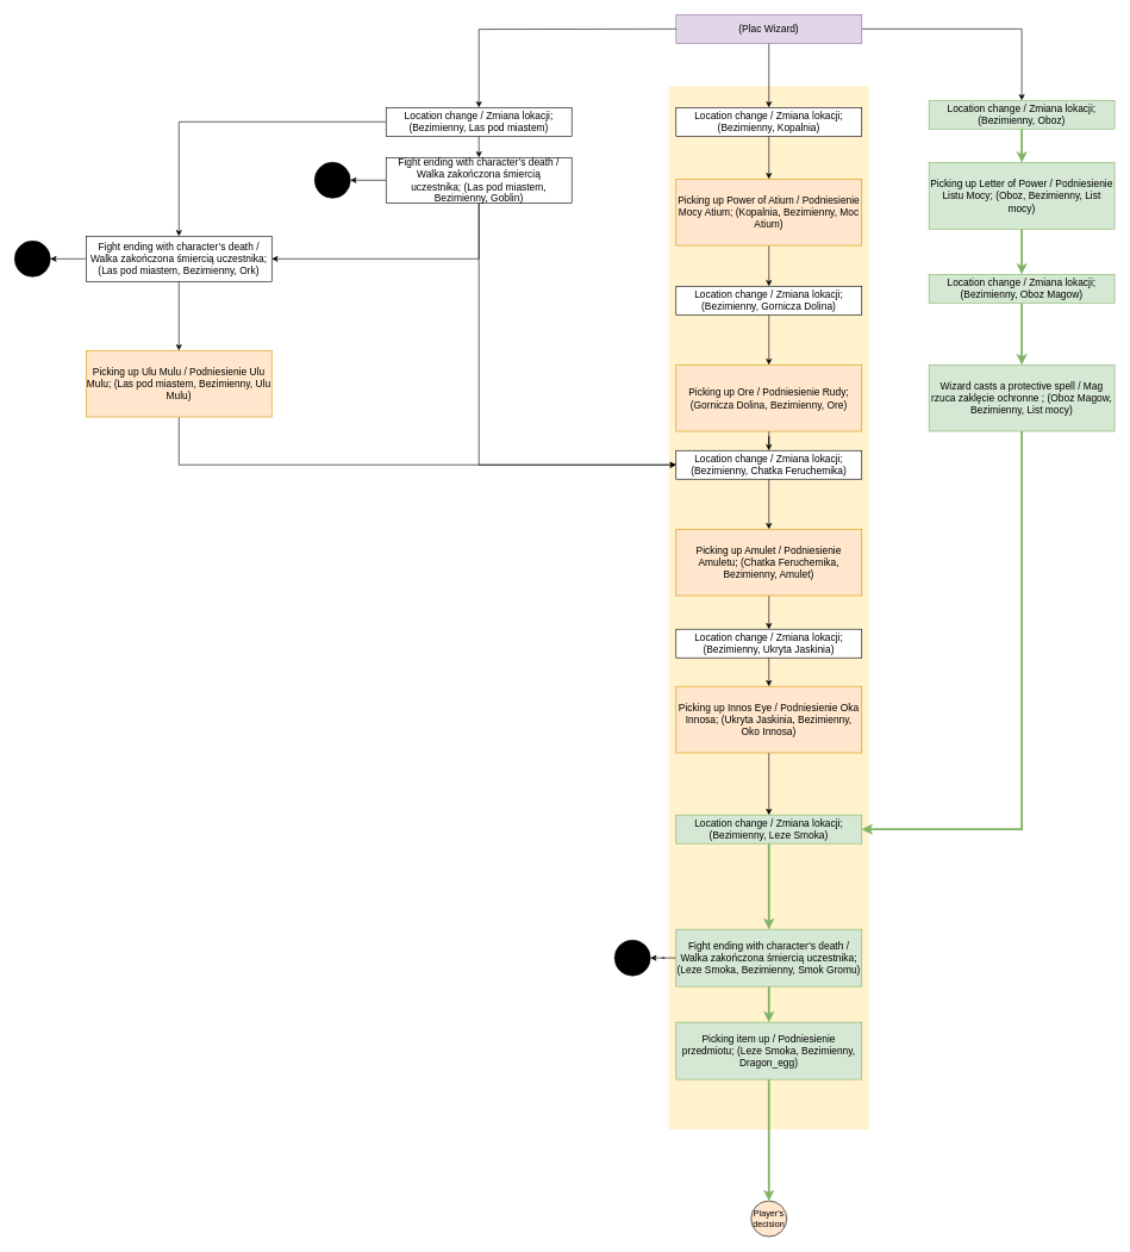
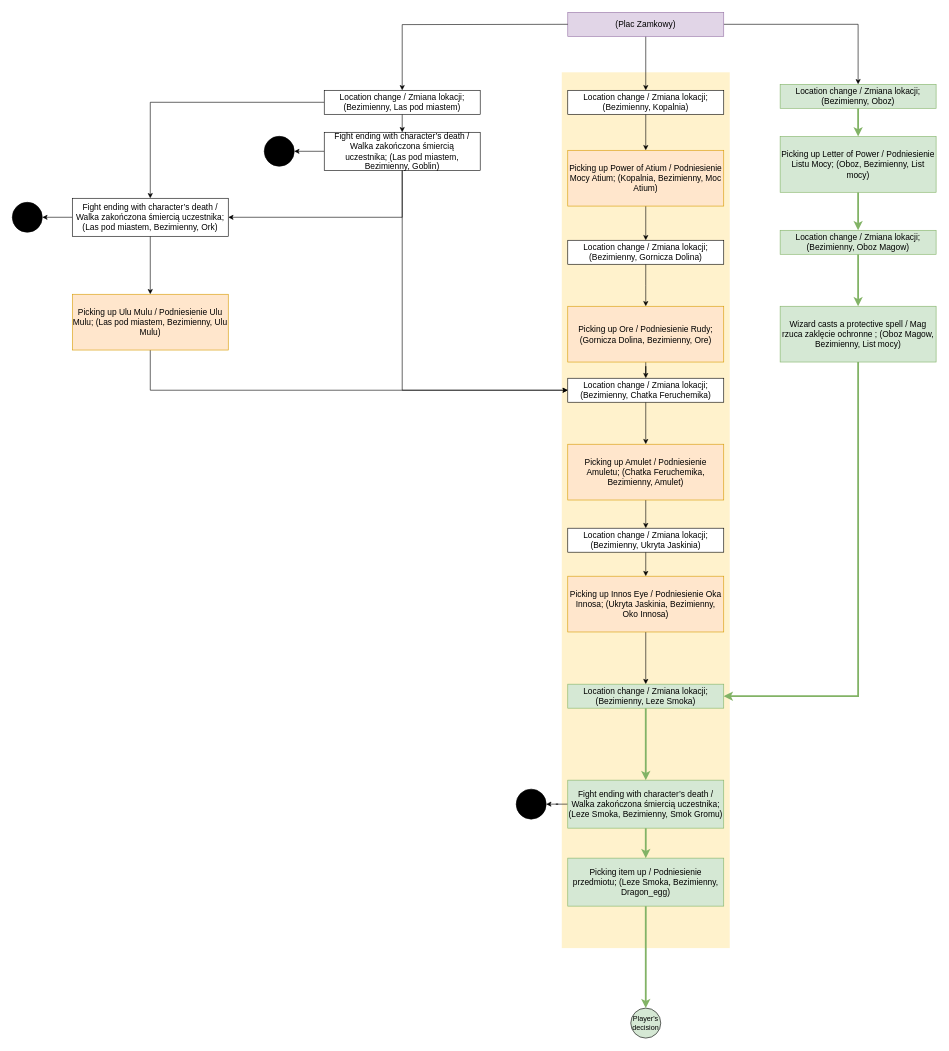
  <mxCell id="0" />
  <mxCell id="1" parent="0" />
  <mxCell id="2" value="" style="rounded=0;whiteSpace=wrap;html=1;fillColor=#fff2cc;fontFamily=Helvetica;fontSize=14;strokeColor=none;container=0;" parent="1" vertex="1"><mxGeometry x="936" y="120" width="280" height="1460" as="geometry" /></mxCell>
  <mxCell id="3" value="" style="edgeStyle=orthogonalEdgeStyle;rounded=0;orthogonalLoop=1;jettySize=auto;html=1;" parent="1" source="5" target="7" edge="1"><mxGeometry relative="1" as="geometry" /></mxCell>
  <mxCell id="4" style="edgeStyle=orthogonalEdgeStyle;rounded=0;orthogonalLoop=1;jettySize=auto;html=1;entryX=0.5;entryY=0;entryDx=0;entryDy=0;" parent="1" source="5" target="34" edge="1"><mxGeometry relative="1" as="geometry" /></mxCell>
- <mxCell id="5" value="&lt;font&gt;(Plac Wizard)&lt;/font&gt;" style="rounded=0;whiteSpace=wrap;html=1;strokeColor=#9673a6;fillColor=#e1d5e7;container=0;fontSize=14;" parent="1" vertex="1"><mxGeometry x="946" y="20" width="260" height="40" as="geometry" /></mxCell>
+ <mxCell id="5" value="&lt;font&gt;(Plac Zamkowy)&lt;/font&gt;" style="rounded=0;whiteSpace=wrap;html=1;strokeColor=#9673a6;fillColor=#e1d5e7;container=0;fontSize=14;" parent="1" vertex="1"><mxGeometry x="946" y="20" width="260" height="40" as="geometry" /></mxCell>
  <mxCell id="6" value="" style="edgeStyle=orthogonalEdgeStyle;rounded=0;orthogonalLoop=1;jettySize=auto;html=1;entryX=0.5;entryY=0;entryDx=0;entryDy=0;" parent="1" source="7" target="13" edge="1"><mxGeometry relative="1" as="geometry"><mxPoint x="1076" y="250" as="targetPoint" /></mxGeometry></mxCell>
  <mxCell id="7" value="&lt;span id=&quot;docs-internal-guid-4cfbbf0f-7fff-1ddc-6e00-4f36d3d0db7e&quot;&gt;&lt;span style=&quot;background-color: transparent ; vertical-align: baseline&quot;&gt;&lt;font&gt;&lt;font face=&quot;arial&quot;&gt;&lt;span&gt;Location change / Zmiana lokacji; (Bezimienny, Kopalnia)&lt;/span&gt;&lt;/font&gt;&lt;/font&gt;&lt;/span&gt;&lt;/span&gt;" style="rounded=0;whiteSpace=wrap;html=1;align=center;container=0;fontSize=14;" parent="1" vertex="1"><mxGeometry x="946" y="150" width="260" height="40" as="geometry" /></mxCell>
  <mxCell id="8" value="" style="edgeStyle=orthogonalEdgeStyle;rounded=0;orthogonalLoop=1;jettySize=auto;html=1;entryX=0.5;entryY=0;entryDx=0;entryDy=0;" parent="1" source="9" target="18" edge="1"><mxGeometry relative="1" as="geometry"><mxPoint x="1076" y="740" as="targetPoint" /></mxGeometry></mxCell>
  <mxCell id="9" value="&lt;span id=&quot;docs-internal-guid-4cfbbf0f-7fff-1ddc-6e00-4f36d3d0db7e&quot;&gt;&lt;span style=&quot;background-color: transparent ; vertical-align: baseline&quot;&gt;&lt;font&gt;&lt;font face=&quot;arial&quot;&gt;&lt;span&gt;Location change / Zmiana lokacji;&lt;/span&gt;&lt;/font&gt;&lt;span style=&quot;font-family: arial;&quot;&gt;(Bezimienny, Chatka Feruchemika)&lt;/span&gt;&lt;br&gt;&lt;/font&gt;&lt;/span&gt;&lt;/span&gt;" style="rounded=0;whiteSpace=wrap;html=1;align=center;container=0;fontSize=14;" parent="1" vertex="1"><mxGeometry x="946" y="630" width="260" height="40" as="geometry" /></mxCell>
- <mxCell id="10" value="Player's decision" style="ellipse;whiteSpace=wrap;html=1;aspect=fixed;fontSize=12;align=center;fillColor=#ffe6cc;fontColor=#000000;" parent="1" vertex="1"><mxGeometry x="1051" y="1680" width="50" height="50" as="geometry" /></mxCell>
+ <mxCell id="10" value="Player's decision" style="ellipse;whiteSpace=wrap;html=1;aspect=fixed;fontSize=12;align=center;fillColor=#d5e8d4;fontColor=#000000;" parent="1" vertex="1"><mxGeometry x="1051" y="1680" width="50" height="50" as="geometry" /></mxCell>
  <mxCell id="11" value="" style="edgeStyle=orthogonalEdgeStyle;rounded=0;orthogonalLoop=1;jettySize=auto;html=1;exitX=0.5;exitY=1;exitDx=0;exitDy=0;" parent="1" source="14" edge="1"><mxGeometry relative="1" as="geometry"><mxPoint x="1076" y="450" as="sourcePoint" /><mxPoint x="1076" y="510" as="targetPoint" /></mxGeometry></mxCell>
  <mxCell id="12" style="edgeStyle=orthogonalEdgeStyle;rounded=0;orthogonalLoop=1;jettySize=auto;html=1;entryX=0.5;entryY=0;entryDx=0;entryDy=0;" parent="1" source="13" target="14" edge="1"><mxGeometry relative="1" as="geometry"><mxPoint x="1076" y="390" as="targetPoint" /></mxGeometry></mxCell>
  <mxCell id="13" value="&lt;span style=&quot;font-size: 14px;&quot;&gt;Picking up Power of Atium / Podniesienie Mocy Atium; (Kopalnia, Bezimienny, Moc Atium)&lt;/span&gt;" style="rounded=0;whiteSpace=wrap;html=1;align=center;fillColor=#ffe6cc;strokeColor=#d79b00;" parent="1" vertex="1"><mxGeometry x="946" y="250" width="260" height="93" as="geometry" /></mxCell>
  <mxCell id="14" value="Location change / Zmiana lokacji; (Bezimienny, Gornicza Dolina)" style="rounded=0;whiteSpace=wrap;html=1;align=center;container=0;fontSize=14;" parent="1" vertex="1"><mxGeometry x="946" y="400" width="260" height="40" as="geometry" /></mxCell>
  <mxCell id="15" style="edgeStyle=orthogonalEdgeStyle;rounded=0;orthogonalLoop=1;jettySize=auto;html=1;entryX=0.5;entryY=0;entryDx=0;entryDy=0;" parent="1" source="16" target="9" edge="1"><mxGeometry relative="1" as="geometry" /></mxCell>
  <mxCell id="16" value="&lt;span style=&quot;font-size: 14px;&quot;&gt;Picking up Ore / Podniesienie Rudy; (Gornicza Dolina, Bezimienny, Ore)&lt;/span&gt;" style="rounded=0;whiteSpace=wrap;html=1;align=center;fillColor=#ffe6cc;strokeColor=#d79b00;" parent="1" vertex="1"><mxGeometry x="946" y="510" width="260" height="93" as="geometry" /></mxCell>
  <mxCell id="17" style="edgeStyle=orthogonalEdgeStyle;rounded=0;orthogonalLoop=1;jettySize=auto;html=1;entryX=0.5;entryY=0;entryDx=0;entryDy=0;" parent="1" source="18" target="20" edge="1"><mxGeometry relative="1" as="geometry"><mxPoint x="1076" y="870" as="targetPoint" /></mxGeometry></mxCell>
  <mxCell id="18" value="&lt;span style=&quot;font-size: 14px;&quot;&gt;Picking up Amulet / Podniesienie Amuletu; (Chatka Feruchemika, Bezimienny, Amulet)&lt;/span&gt;" style="rounded=0;whiteSpace=wrap;html=1;align=center;fillColor=#ffe6cc;strokeColor=#d79b00;" parent="1" vertex="1"><mxGeometry x="946" y="740" width="260" height="93" as="geometry" /></mxCell>
  <mxCell id="19" style="edgeStyle=orthogonalEdgeStyle;rounded=0;orthogonalLoop=1;jettySize=auto;html=1;" parent="1" source="20" target="22" edge="1"><mxGeometry relative="1" as="geometry" /></mxCell>
  <mxCell id="20" value="&lt;span id=&quot;docs-internal-guid-4cfbbf0f-7fff-1ddc-6e00-4f36d3d0db7e&quot;&gt;&lt;span style=&quot;background-color: transparent ; vertical-align: baseline&quot;&gt;&lt;font&gt;Location change / Zmiana lokacji; (Bezimienny, Ukryta Jaskinia)&lt;/font&gt;&lt;/span&gt;&lt;/span&gt;" style="rounded=0;whiteSpace=wrap;html=1;align=center;container=0;fontSize=14;" parent="1" vertex="1"><mxGeometry x="946" y="880" width="260" height="40" as="geometry" /></mxCell>
  <mxCell id="21" style="edgeStyle=orthogonalEdgeStyle;rounded=0;orthogonalLoop=1;jettySize=auto;html=1;entryX=0.5;entryY=0;entryDx=0;entryDy=0;" parent="1" source="22" target="24" edge="1"><mxGeometry relative="1" as="geometry" /></mxCell>
  <mxCell id="22" value="&lt;span style=&quot;font-size: 14px;&quot;&gt;Picking up Innos Eye / Podniesienie Oka Innosa; (Ukryta Jaskinia, Bezimienny, Oko Innosa)&lt;/span&gt;" style="rounded=0;whiteSpace=wrap;html=1;align=center;fillColor=#ffe6cc;strokeColor=#d79b00;" parent="1" vertex="1"><mxGeometry x="946" y="960" width="260" height="93" as="geometry" /></mxCell>
  <mxCell id="23" style="edgeStyle=orthogonalEdgeStyle;rounded=0;orthogonalLoop=1;jettySize=auto;html=1;entryX=0.5;entryY=0;entryDx=0;entryDy=0;fillColor=#d5e8d4;strokeColor=#82b366;strokeWidth=3;" parent="1" source="24" target="27" edge="1"><mxGeometry relative="1" as="geometry" /></mxCell>
  <mxCell id="24" value="Location change / Zmiana lokacji; (Bezimienny, Leze Smoka)" style="rounded=0;whiteSpace=wrap;html=1;align=center;container=0;fontSize=14;fillColor=#d5e8d4;strokeColor=#82b366;" parent="1" vertex="1"><mxGeometry x="946" y="1140" width="260" height="40" as="geometry" /></mxCell>
  <mxCell id="25" style="edgeStyle=orthogonalEdgeStyle;rounded=0;orthogonalLoop=1;jettySize=auto;html=1;entryX=1;entryY=0.5;entryDx=0;entryDy=0;" parent="1" source="27" target="28" edge="1"><mxGeometry relative="1" as="geometry" /></mxCell>
  <mxCell id="26" style="edgeStyle=orthogonalEdgeStyle;rounded=0;orthogonalLoop=1;jettySize=auto;html=1;entryX=0.5;entryY=0;entryDx=0;entryDy=0;fillColor=#d5e8d4;strokeColor=#82b366;strokeWidth=3;" parent="1" source="27" target="30" edge="1"><mxGeometry relative="1" as="geometry" /></mxCell>
  <mxCell id="27" value="&lt;span style=&quot;font-size: 14px;&quot;&gt;Fight ending with character’s death / Walka zakończona śmiercią uczestnika; (Leze Smoka, Bezimienny, Smok Gromu)&lt;/span&gt;" style="rounded=0;whiteSpace=wrap;html=1;align=center;fillColor=#d5e8d4;strokeColor=#82b366;" parent="1" vertex="1"><mxGeometry x="946" y="1300" width="260" height="80" as="geometry" /></mxCell>
  <mxCell id="28" value="" style="ellipse;whiteSpace=wrap;html=1;aspect=fixed;fillColor=#000000;" parent="1" vertex="1"><mxGeometry x="860" y="1315" width="50" height="50" as="geometry" /></mxCell>
  <mxCell id="29" style="edgeStyle=orthogonalEdgeStyle;rounded=0;orthogonalLoop=1;jettySize=auto;html=1;fillColor=#d5e8d4;strokeColor=#82b366;strokeWidth=3;" parent="1" source="30" target="10" edge="1"><mxGeometry relative="1" as="geometry" /></mxCell>
  <mxCell id="30" value="&lt;span style=&quot;font-size: 14px;&quot;&gt;Picking item up / Podniesienie przedmiotu; (Leze Smoka, Bezimienny, Dragon_egg)&lt;/span&gt;" style="rounded=0;whiteSpace=wrap;html=1;align=center;fillColor=#d5e8d4;strokeColor=#82b366;" parent="1" vertex="1"><mxGeometry x="946" y="1430" width="260" height="80" as="geometry" /></mxCell>
  <mxCell id="31" style="edgeStyle=orthogonalEdgeStyle;rounded=0;orthogonalLoop=1;jettySize=auto;html=1;entryX=0.5;entryY=0;entryDx=0;entryDy=0;fillColor=#d5e8d4;strokeColor=#82b366;strokeWidth=3;" parent="1" source="32" target="36" edge="1"><mxGeometry relative="1" as="geometry" /></mxCell>
  <mxCell id="32" value="&lt;span style=&quot;font-size: 14px;&quot;&gt;Picking up Letter of Power / Podniesienie Listu Mocy; (Oboz, Bezimienny, List mocy)&lt;/span&gt;" style="rounded=0;whiteSpace=wrap;html=1;align=center;fillColor=#d5e8d4;strokeColor=#82b366;" parent="1" vertex="1"><mxGeometry x="1300" y="227" width="260" height="93" as="geometry" /></mxCell>
  <mxCell id="33" style="edgeStyle=orthogonalEdgeStyle;rounded=0;orthogonalLoop=1;jettySize=auto;html=1;entryX=0.5;entryY=0;entryDx=0;entryDy=0;fillColor=#d5e8d4;strokeColor=#82b366;strokeWidth=3;" parent="1" source="34" target="32" edge="1"><mxGeometry relative="1" as="geometry" /></mxCell>
  <mxCell id="34" value="&lt;font face=&quot;arial&quot;&gt;Location change / Zmiana lokacji; (Bezimienny, Oboz)&lt;/font&gt;" style="rounded=0;whiteSpace=wrap;html=1;align=center;container=0;fontSize=14;fillColor=#d5e8d4;strokeColor=#82b366;" parent="1" vertex="1"><mxGeometry x="1300" y="140" width="260" height="40" as="geometry" /></mxCell>
  <mxCell id="35" style="edgeStyle=orthogonalEdgeStyle;rounded=0;orthogonalLoop=1;jettySize=auto;html=1;entryX=0.5;entryY=0;entryDx=0;entryDy=0;fillColor=#d5e8d4;strokeColor=#82b366;strokeWidth=3;" parent="1" source="36" target="37" edge="1"><mxGeometry relative="1" as="geometry" /></mxCell>
  <mxCell id="36" value="&lt;font face=&quot;arial&quot;&gt;Location change / Zmiana lokacji; (Bezimienny, Oboz Magow)&lt;/font&gt;" style="rounded=0;whiteSpace=wrap;html=1;align=center;container=0;fontSize=14;fillColor=#d5e8d4;strokeColor=#82b366;" parent="1" vertex="1"><mxGeometry x="1300" y="383.37" width="260" height="40" as="geometry" /></mxCell>
  <mxCell id="37" value="&lt;span style=&quot;font-size: 14px;&quot;&gt;Wizard casts a protective spell / Mag rzuca zaklęcie ochronne ; (Oboz Magow, Bezimienny, List mocy)&lt;/span&gt;" style="rounded=0;whiteSpace=wrap;html=1;align=center;fillColor=#d5e8d4;strokeColor=#82b366;" parent="1" vertex="1"><mxGeometry x="1300" y="510" width="260" height="93" as="geometry" /></mxCell>
  <mxCell id="38" style="edgeStyle=orthogonalEdgeStyle;rounded=0;orthogonalLoop=1;jettySize=auto;html=1;entryX=1;entryY=0.5;entryDx=0;entryDy=0;fillColor=#d5e8d4;strokeColor=#82b366;strokeWidth=3;exitX=0.5;exitY=1;exitDx=0;exitDy=0;" parent="1" source="37" target="24" edge="1"><mxGeometry relative="1" as="geometry"><mxPoint x="1440" y="697" as="sourcePoint" /><mxPoint x="1440" y="784" as="targetPoint" /></mxGeometry></mxCell>
  <mxCell id="39" style="edgeStyle=orthogonalEdgeStyle;rounded=0;orthogonalLoop=1;jettySize=auto;html=1;" edge="1" parent="1" target="42"><mxGeometry relative="1" as="geometry"><mxPoint x="946" y="40" as="sourcePoint" /></mxGeometry></mxCell>
  <mxCell id="40" style="edgeStyle=orthogonalEdgeStyle;rounded=0;orthogonalLoop=1;jettySize=auto;html=1;exitX=0;exitY=0.5;exitDx=0;exitDy=0;entryX=0.5;entryY=0;entryDx=0;entryDy=0;" edge="1" parent="1" source="42" target="50"><mxGeometry relative="1" as="geometry" /></mxCell>
  <mxCell id="41" style="edgeStyle=orthogonalEdgeStyle;rounded=0;orthogonalLoop=1;jettySize=auto;html=1;exitX=0.5;exitY=1;exitDx=0;exitDy=0;entryX=0.5;entryY=0;entryDx=0;entryDy=0;" edge="1" parent="1" source="42" target="46"><mxGeometry relative="1" as="geometry" /></mxCell>
  <mxCell id="42" value="&lt;span id=&quot;docs-internal-guid-4cfbbf0f-7fff-1ddc-6e00-4f36d3d0db7e&quot;&gt;&lt;span style=&quot;background-color: transparent ; vertical-align: baseline&quot;&gt;&lt;font&gt;&lt;font face=&quot;arial&quot;&gt;&lt;span&gt;Location change / Zmiana lokacji; (Bezimienny, Las pod miastem)&lt;/span&gt;&lt;/font&gt;&lt;/font&gt;&lt;/span&gt;&lt;/span&gt;" style="rounded=0;whiteSpace=wrap;html=1;align=center;container=0;fontSize=14;" vertex="1" parent="1"><mxGeometry x="540" y="150" width="260" height="40" as="geometry" /></mxCell>
  <mxCell id="43" style="edgeStyle=orthogonalEdgeStyle;rounded=0;orthogonalLoop=1;jettySize=auto;html=1;entryX=1;entryY=0.5;entryDx=0;entryDy=0;" edge="1" parent="1" source="46" target="50"><mxGeometry relative="1" as="geometry"><Array as="points"><mxPoint x="670" y="362" /></Array></mxGeometry></mxCell>
  <mxCell id="44" style="edgeStyle=orthogonalEdgeStyle;rounded=0;orthogonalLoop=1;jettySize=auto;html=1;entryX=0;entryY=0.5;entryDx=0;entryDy=0;" edge="1" parent="1" source="46"><mxGeometry relative="1" as="geometry"><Array as="points"><mxPoint x="670" y="650" /></Array><mxPoint x="946" y="650" as="targetPoint" /></mxGeometry></mxCell>
  <mxCell id="45" style="edgeStyle=orthogonalEdgeStyle;rounded=0;orthogonalLoop=1;jettySize=auto;html=1;entryX=1;entryY=0.5;entryDx=0;entryDy=0;" edge="1" parent="1" source="46" target="47"><mxGeometry relative="1" as="geometry" /></mxCell>
  <mxCell id="46" value="&lt;span id=&quot;docs-internal-guid-4cfbbf0f-7fff-1ddc-6e00-4f36d3d0db7e&quot;&gt;&lt;span style=&quot;background-color: transparent ; vertical-align: baseline&quot;&gt;&lt;font&gt;&lt;span style=&quot;font-size: 14px;&quot;&gt;Fight ending with character’s death / Walka zakończona śmiercią uczestnika;&amp;nbsp;&lt;/span&gt;&lt;/font&gt;&lt;/span&gt;&lt;/span&gt;&lt;span style=&quot;font-size: 14px;&quot;&gt;(Las pod miastem, Bezimienny, Goblin)&lt;/span&gt;" style="rounded=0;whiteSpace=wrap;html=1;align=center;" vertex="1" parent="1"><mxGeometry x="540" y="220" width="260" height="63.37" as="geometry" /></mxCell>
  <mxCell id="47" value="" style="ellipse;whiteSpace=wrap;html=1;aspect=fixed;fillColor=#000000;" vertex="1" parent="1"><mxGeometry x="440" y="226.68" width="50" height="50" as="geometry" /></mxCell>
  <mxCell id="48" style="edgeStyle=orthogonalEdgeStyle;rounded=0;orthogonalLoop=1;jettySize=auto;html=1;exitX=0.5;exitY=1;exitDx=0;exitDy=0;entryX=0.5;entryY=0;entryDx=0;entryDy=0;" edge="1" parent="1" source="50" target="53"><mxGeometry relative="1" as="geometry"><mxPoint x="670" y="420" as="targetPoint" /></mxGeometry></mxCell>
  <mxCell id="49" style="edgeStyle=orthogonalEdgeStyle;rounded=0;orthogonalLoop=1;jettySize=auto;html=1;exitX=0;exitY=0.5;exitDx=0;exitDy=0;entryX=1;entryY=0.5;entryDx=0;entryDy=0;" edge="1" parent="1" source="50" target="51"><mxGeometry relative="1" as="geometry" /></mxCell>
  <mxCell id="50" value="&lt;span style=&quot;font-size: 14px;&quot;&gt;Fight ending with character’s death / Walka zakończona śmiercią uczestnika; (Las pod miastem, Bezimienny, Ork)&lt;/span&gt;" style="rounded=0;whiteSpace=wrap;html=1;align=center;" vertex="1" parent="1"><mxGeometry x="120" y="330" width="260" height="63.37" as="geometry" /></mxCell>
  <mxCell id="51" value="" style="ellipse;whiteSpace=wrap;html=1;aspect=fixed;fillColor=#000000;" vertex="1" parent="1"><mxGeometry x="20" y="336.69" width="50" height="50" as="geometry" /></mxCell>
  <mxCell id="52" style="edgeStyle=orthogonalEdgeStyle;rounded=0;orthogonalLoop=1;jettySize=auto;html=1;entryX=0;entryY=0.5;entryDx=0;entryDy=0;" edge="1" parent="1" source="53"><mxGeometry relative="1" as="geometry"><Array as="points"><mxPoint x="250" y="650" /></Array><mxPoint x="946" y="650" as="targetPoint" /></mxGeometry></mxCell>
  <mxCell id="53" value="&lt;span style=&quot;font-size: 14px;&quot;&gt;Picking up Ulu Mulu / Podniesienie Ulu Mulu; (Las pod miastem, Bezimienny, Ulu Mulu)&lt;/span&gt;" style="rounded=0;whiteSpace=wrap;html=1;align=center;fillColor=#ffe6cc;strokeColor=#d79b00;" vertex="1" parent="1"><mxGeometry x="120" y="490" width="260" height="93" as="geometry" /></mxCell>
